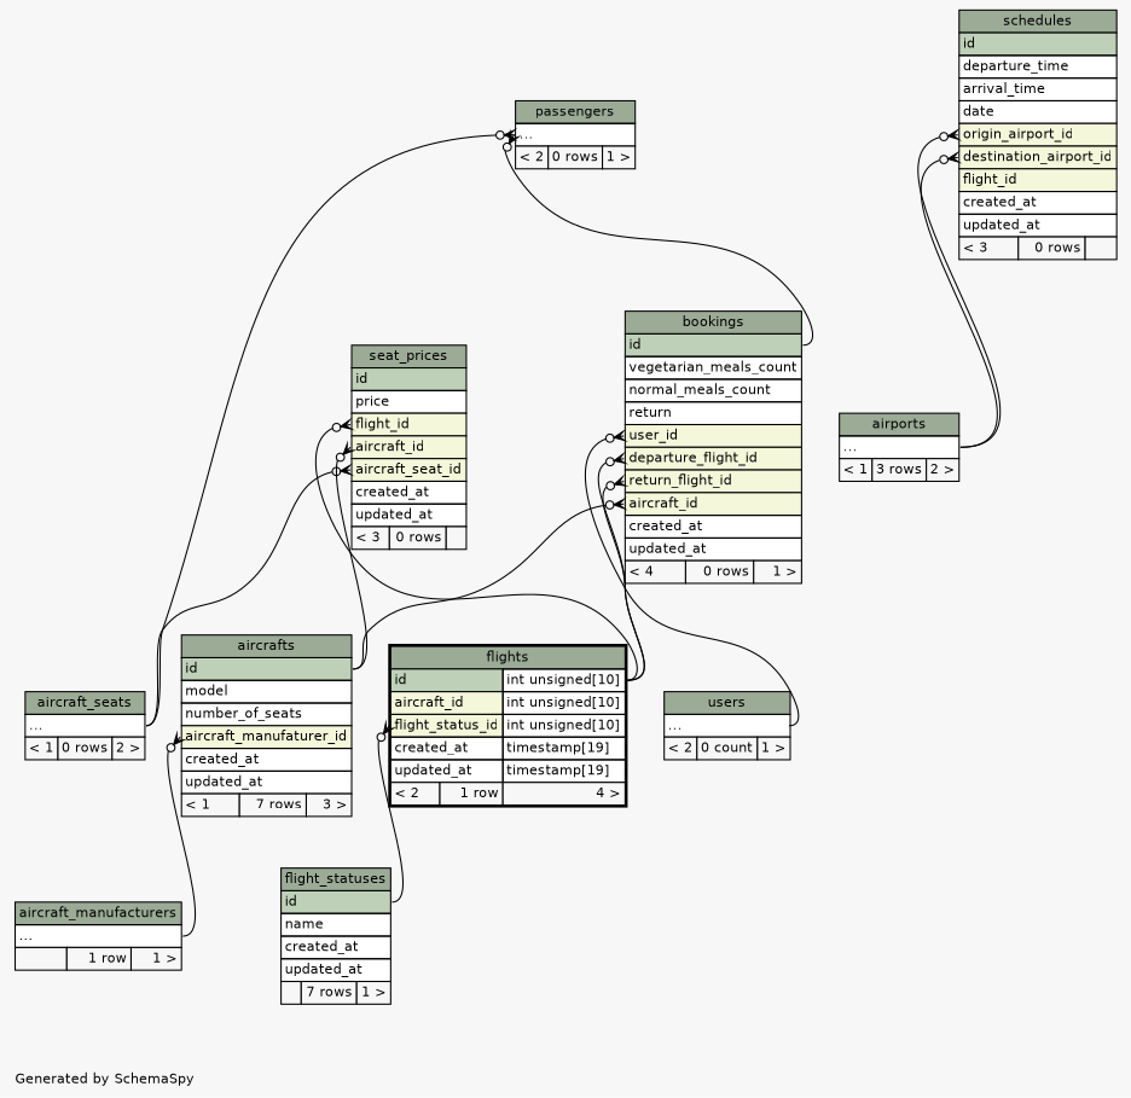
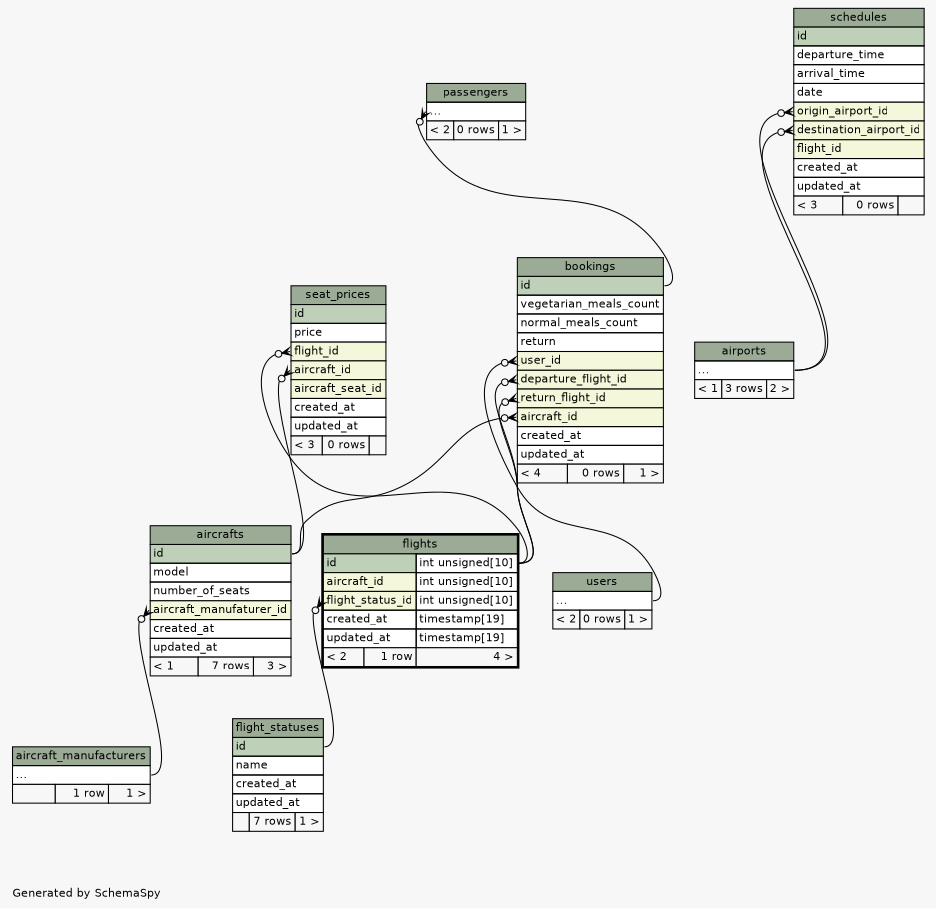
  digraph {
    bgcolor="#f7f7f7"
    fontname=Helvetica
    fontsize=11
    label="\nGenerated by SchemaSpy"
    labeljust=l
    nodesep=0.18
    rankdir=TB
    ranksep=0.46
    node [fontname=Helvetica fontsize=11 shape=plaintext]
    edge [arrowhead=none arrowsize=0.8 arrowtail=crowodot dir=back headport="elipses:e" tailport="aircraft_id:w"]
    n1 [label=<     <TABLE BORDER="0" CELLBORDER="1" CELLSPACING="0" BGCOLOR="#ffffff">       <TR><TD COLSPAN="3" BGCOLOR="#9bab96" ALIGN="CENTER">aircrafts</TD></TR>       <TR><TD PORT="id" COLSPAN="3" BGCOLOR="#bed1b8" ALIGN="LEFT">id</TD></TR>       <TR><TD PORT="model" COLSPAN="3" ALIGN="LEFT">model</TD></TR>       <TR><TD PORT="number_of_seats" COLSPAN="3" ALIGN="LEFT">number_of_seats</TD></TR>       <TR><TD PORT="aircraft_manufaturer_id" COLSPAN="3" BGCOLOR="#f4f7da" ALIGN="LEFT">aircraft_manufaturer_id</TD></TR>       <TR><TD PORT="created_at" COLSPAN="3" ALIGN="LEFT">created_at</TD></TR>       <TR><TD PORT="updated_at" COLSPAN="3" ALIGN="LEFT">updated_at</TD></TR>       <TR><TD ALIGN="LEFT" BGCOLOR="#f7f7f7">&lt; 1</TD><TD ALIGN="RIGHT" BGCOLOR="#f7f7f7">7 rows</TD><TD ALIGN="RIGHT" BGCOLOR="#f7f7f7">3 &gt;</TD></TR>     </TABLE>>]
    n2 [label=<     <TABLE BORDER="0" CELLBORDER="1" CELLSPACING="0" BGCOLOR="#ffffff">       <TR><TD COLSPAN="3" BGCOLOR="#9bab96" ALIGN="CENTER">aircraft_manufacturers</TD></TR>       <TR><TD PORT="elipses" COLSPAN="3" ALIGN="LEFT">...</TD></TR>       <TR><TD ALIGN="LEFT" BGCOLOR="#f7f7f7">  </TD><TD ALIGN="RIGHT" BGCOLOR="#f7f7f7">1 row</TD><TD ALIGN="RIGHT" BGCOLOR="#f7f7f7">1 &gt;</TD></TR>     </TABLE>>]
    n3 [label=<     <TABLE BORDER="0" CELLBORDER="1" CELLSPACING="0" BGCOLOR="#ffffff">       <TR><TD COLSPAN="3" BGCOLOR="#9bab96" ALIGN="CENTER">bookings</TD></TR>       <TR><TD PORT="id" COLSPAN="3" BGCOLOR="#bed1b8" ALIGN="LEFT">id</TD></TR>       <TR><TD PORT="vegetarian_meals_count" COLSPAN="3" ALIGN="LEFT">vegetarian_meals_count</TD></TR>       <TR><TD PORT="normal_meals_count" COLSPAN="3" ALIGN="LEFT">normal_meals_count</TD></TR>       <TR><TD PORT="return" COLSPAN="3" ALIGN="LEFT">return</TD></TR>       <TR><TD PORT="user_id" COLSPAN="3" BGCOLOR="#f4f7da" ALIGN="LEFT">user_id</TD></TR>       <TR><TD PORT="departure_flight_id" COLSPAN="3" BGCOLOR="#f4f7da" ALIGN="LEFT">departure_flight_id</TD></TR>       <TR><TD PORT="return_flight_id" COLSPAN="3" BGCOLOR="#f4f7da" ALIGN="LEFT">return_flight_id</TD></TR>       <TR><TD PORT="aircraft_id" COLSPAN="3" BGCOLOR="#f4f7da" ALIGN="LEFT">aircraft_id</TD></TR>       <TR><TD PORT="created_at" COLSPAN="3" ALIGN="LEFT">created_at</TD></TR>       <TR><TD PORT="updated_at" COLSPAN="3" ALIGN="LEFT">updated_at</TD></TR>       <TR><TD ALIGN="LEFT" BGCOLOR="#f7f7f7">&lt; 4</TD><TD ALIGN="RIGHT" BGCOLOR="#f7f7f7">0 rows</TD><TD ALIGN="RIGHT" BGCOLOR="#f7f7f7">1 &gt;</TD></TR>     </TABLE>>]
    n4 [label=<     <TABLE BORDER="2" CELLBORDER="1" CELLSPACING="0" BGCOLOR="#ffffff">       <TR><TD COLSPAN="3" BGCOLOR="#9bab96" ALIGN="CENTER">flights</TD></TR>       <TR><TD PORT="id" COLSPAN="2" BGCOLOR="#bed1b8" ALIGN="LEFT">id</TD><TD PORT="id.type" ALIGN="LEFT">int unsigned[10]</TD></TR>       <TR><TD PORT="aircraft_id" COLSPAN="2" BGCOLOR="#f4f7da" ALIGN="LEFT">aircraft_id</TD><TD PORT="aircraft_id.type" ALIGN="LEFT">int unsigned[10]</TD></TR>       <TR><TD PORT="flight_status_id" COLSPAN="2" BGCOLOR="#f4f7da" ALIGN="LEFT">flight_status_id</TD><TD PORT="flight_status_id.type" ALIGN="LEFT">int unsigned[10]</TD></TR>       <TR><TD PORT="created_at" COLSPAN="2" ALIGN="LEFT">created_at</TD><TD PORT="created_at.type" ALIGN="LEFT">timestamp[19]</TD></TR>       <TR><TD PORT="updated_at" COLSPAN="2" ALIGN="LEFT">updated_at</TD><TD PORT="updated_at.type" ALIGN="LEFT">timestamp[19]</TD></TR>       <TR><TD ALIGN="LEFT" BGCOLOR="#f7f7f7">&lt; 2</TD><TD ALIGN="RIGHT" BGCOLOR="#f7f7f7">1 row</TD><TD ALIGN="RIGHT" BGCOLOR="#f7f7f7">4 &gt;</TD></TR>     </TABLE>>]
-   n5 [label=<     <TABLE BORDER="0" CELLBORDER="1" CELLSPACING="0" BGCOLOR="#ffffff">       <TR><TD COLSPAN="3" BGCOLOR="#9bab96" ALIGN="CENTER">users</TD></TR>       <TR><TD PORT="elipses" COLSPAN="3" ALIGN="LEFT">...</TD></TR>       <TR><TD ALIGN="LEFT" BGCOLOR="#f7f7f7">&lt; 2</TD><TD ALIGN="RIGHT" BGCOLOR="#f7f7f7">0 count</TD><TD ALIGN="RIGHT" BGCOLOR="#f7f7f7">1 &gt;</TD></TR>     </TABLE>>]
+   n5 [label=<     <TABLE BORDER="0" CELLBORDER="1" CELLSPACING="0" BGCOLOR="#ffffff">       <TR><TD COLSPAN="3" BGCOLOR="#9bab96" ALIGN="CENTER">users</TD></TR>       <TR><TD PORT="elipses" COLSPAN="3" ALIGN="LEFT">...</TD></TR>       <TR><TD ALIGN="LEFT" BGCOLOR="#f7f7f7">&lt; 2</TD><TD ALIGN="RIGHT" BGCOLOR="#f7f7f7">0 rows</TD><TD ALIGN="RIGHT" BGCOLOR="#f7f7f7">1 &gt;</TD></TR>     </TABLE>>]
    n6 [label=<     <TABLE BORDER="0" CELLBORDER="1" CELLSPACING="0" BGCOLOR="#ffffff">       <TR><TD COLSPAN="3" BGCOLOR="#9bab96" ALIGN="CENTER">flight_statuses</TD></TR>       <TR><TD PORT="id" COLSPAN="3" BGCOLOR="#bed1b8" ALIGN="LEFT">id</TD></TR>       <TR><TD PORT="name" COLSPAN="3" ALIGN="LEFT">name</TD></TR>       <TR><TD PORT="created_at" COLSPAN="3" ALIGN="LEFT">created_at</TD></TR>       <TR><TD PORT="updated_at" COLSPAN="3" ALIGN="LEFT">updated_at</TD></TR>       <TR><TD ALIGN="LEFT" BGCOLOR="#f7f7f7">  </TD><TD ALIGN="RIGHT" BGCOLOR="#f7f7f7">7 rows</TD><TD ALIGN="RIGHT" BGCOLOR="#f7f7f7">1 &gt;</TD></TR>     </TABLE>>]
    n7 [label=<     <TABLE BORDER="0" CELLBORDER="1" CELLSPACING="0" BGCOLOR="#ffffff">       <TR><TD COLSPAN="3" BGCOLOR="#9bab96" ALIGN="CENTER">passengers</TD></TR>       <TR><TD PORT="elipses" COLSPAN="3" ALIGN="LEFT">...</TD></TR>       <TR><TD ALIGN="LEFT" BGCOLOR="#f7f7f7">&lt; 2</TD><TD ALIGN="RIGHT" BGCOLOR="#f7f7f7">0 rows</TD><TD ALIGN="RIGHT" BGCOLOR="#f7f7f7">1 &gt;</TD></TR>     </TABLE>>]
-   n8 [label=<     <TABLE BORDER="0" CELLBORDER="1" CELLSPACING="0" BGCOLOR="#ffffff">       <TR><TD COLSPAN="3" BGCOLOR="#9bab96" ALIGN="CENTER">aircraft_seats</TD></TR>       <TR><TD PORT="elipses" COLSPAN="3" ALIGN="LEFT">...</TD></TR>       <TR><TD ALIGN="LEFT" BGCOLOR="#f7f7f7">&lt; 1</TD><TD ALIGN="RIGHT" BGCOLOR="#f7f7f7">0 rows</TD><TD ALIGN="RIGHT" BGCOLOR="#f7f7f7">2 &gt;</TD></TR>     </TABLE>>]
    n9 [label=<     <TABLE BORDER="0" CELLBORDER="1" CELLSPACING="0" BGCOLOR="#ffffff">       <TR><TD COLSPAN="3" BGCOLOR="#9bab96" ALIGN="CENTER">schedules</TD></TR>       <TR><TD PORT="id" COLSPAN="3" BGCOLOR="#bed1b8" ALIGN="LEFT">id</TD></TR>       <TR><TD PORT="departure_time" COLSPAN="3" ALIGN="LEFT">departure_time</TD></TR>       <TR><TD PORT="arrival_time" COLSPAN="3" ALIGN="LEFT">arrival_time</TD></TR>       <TR><TD PORT="date" COLSPAN="3" ALIGN="LEFT">date</TD></TR>       <TR><TD PORT="origin_airport_id" COLSPAN="3" BGCOLOR="#f4f7da" ALIGN="LEFT">origin_airport_id</TD></TR>       <TR><TD PORT="destination_airport_id" COLSPAN="3" BGCOLOR="#f4f7da" ALIGN="LEFT">destination_airport_id</TD></TR>       <TR><TD PORT="flight_id" COLSPAN="3" BGCOLOR="#f4f7da" ALIGN="LEFT">flight_id</TD></TR>       <TR><TD PORT="created_at" COLSPAN="3" ALIGN="LEFT">created_at</TD></TR>       <TR><TD PORT="updated_at" COLSPAN="3" ALIGN="LEFT">updated_at</TD></TR>       <TR><TD ALIGN="LEFT" BGCOLOR="#f7f7f7">&lt; 3</TD><TD ALIGN="RIGHT" BGCOLOR="#f7f7f7">0 rows</TD><TD ALIGN="RIGHT" BGCOLOR="#f7f7f7">  </TD></TR>     </TABLE>>]
    n10 [label=<     <TABLE BORDER="0" CELLBORDER="1" CELLSPACING="0" BGCOLOR="#ffffff">       <TR><TD COLSPAN="3" BGCOLOR="#9bab96" ALIGN="CENTER">airports</TD></TR>       <TR><TD PORT="elipses" COLSPAN="3" ALIGN="LEFT">...</TD></TR>       <TR><TD ALIGN="LEFT" BGCOLOR="#f7f7f7">&lt; 1</TD><TD ALIGN="RIGHT" BGCOLOR="#f7f7f7">3 rows</TD><TD ALIGN="RIGHT" BGCOLOR="#f7f7f7">2 &gt;</TD></TR>     </TABLE>>]
    n11 [label=<     <TABLE BORDER="0" CELLBORDER="1" CELLSPACING="0" BGCOLOR="#ffffff">       <TR><TD COLSPAN="3" BGCOLOR="#9bab96" ALIGN="CENTER">seat_prices</TD></TR>       <TR><TD PORT="id" COLSPAN="3" BGCOLOR="#bed1b8" ALIGN="LEFT">id</TD></TR>       <TR><TD PORT="price" COLSPAN="3" ALIGN="LEFT">price</TD></TR>       <TR><TD PORT="flight_id" COLSPAN="3" BGCOLOR="#f4f7da" ALIGN="LEFT">flight_id</TD></TR>       <TR><TD PORT="aircraft_id" COLSPAN="3" BGCOLOR="#f4f7da" ALIGN="LEFT">aircraft_id</TD></TR>       <TR><TD PORT="aircraft_seat_id" COLSPAN="3" BGCOLOR="#f4f7da" ALIGN="LEFT">aircraft_seat_id</TD></TR>       <TR><TD PORT="created_at" COLSPAN="3" ALIGN="LEFT">created_at</TD></TR>       <TR><TD PORT="updated_at" COLSPAN="3" ALIGN="LEFT">updated_at</TD></TR>       <TR><TD ALIGN="LEFT" BGCOLOR="#f7f7f7">&lt; 3</TD><TD ALIGN="RIGHT" BGCOLOR="#f7f7f7">0 rows</TD><TD ALIGN="RIGHT" BGCOLOR="#f7f7f7">  </TD></TR>     </TABLE>>]
    n1 -> n2 [tailport="aircraft_manufaturer_id:w"]
    n3 -> n1 [headport="id:e"]
    n3 -> n4 [headport="id.type:e" tailport="departure_flight_id:w"]
    n3 -> n4 [headport="id.type:e" tailport="return_flight_id:w"]
    n3 -> n5 [tailport="user_id:w"]
    n4 -> n6 [headport="id:e" tailport="flight_status_id:w"]
    n7 -> n3 [headport="id:e" tailport="elipses:w"]
-   n7 -> n8 [tailport="elipses:w"]
    n9 -> n10 [tailport="destination_airport_id:w"]
    n9 -> n10 [tailport="origin_airport_id:w"]
    n11 -> n1 [headport="id:e"]
    n11 -> n4 [headport="id.type:e" tailport="flight_id:w"]
-   n11 -> n8 [tailport="aircraft_seat_id:w"]
  }
